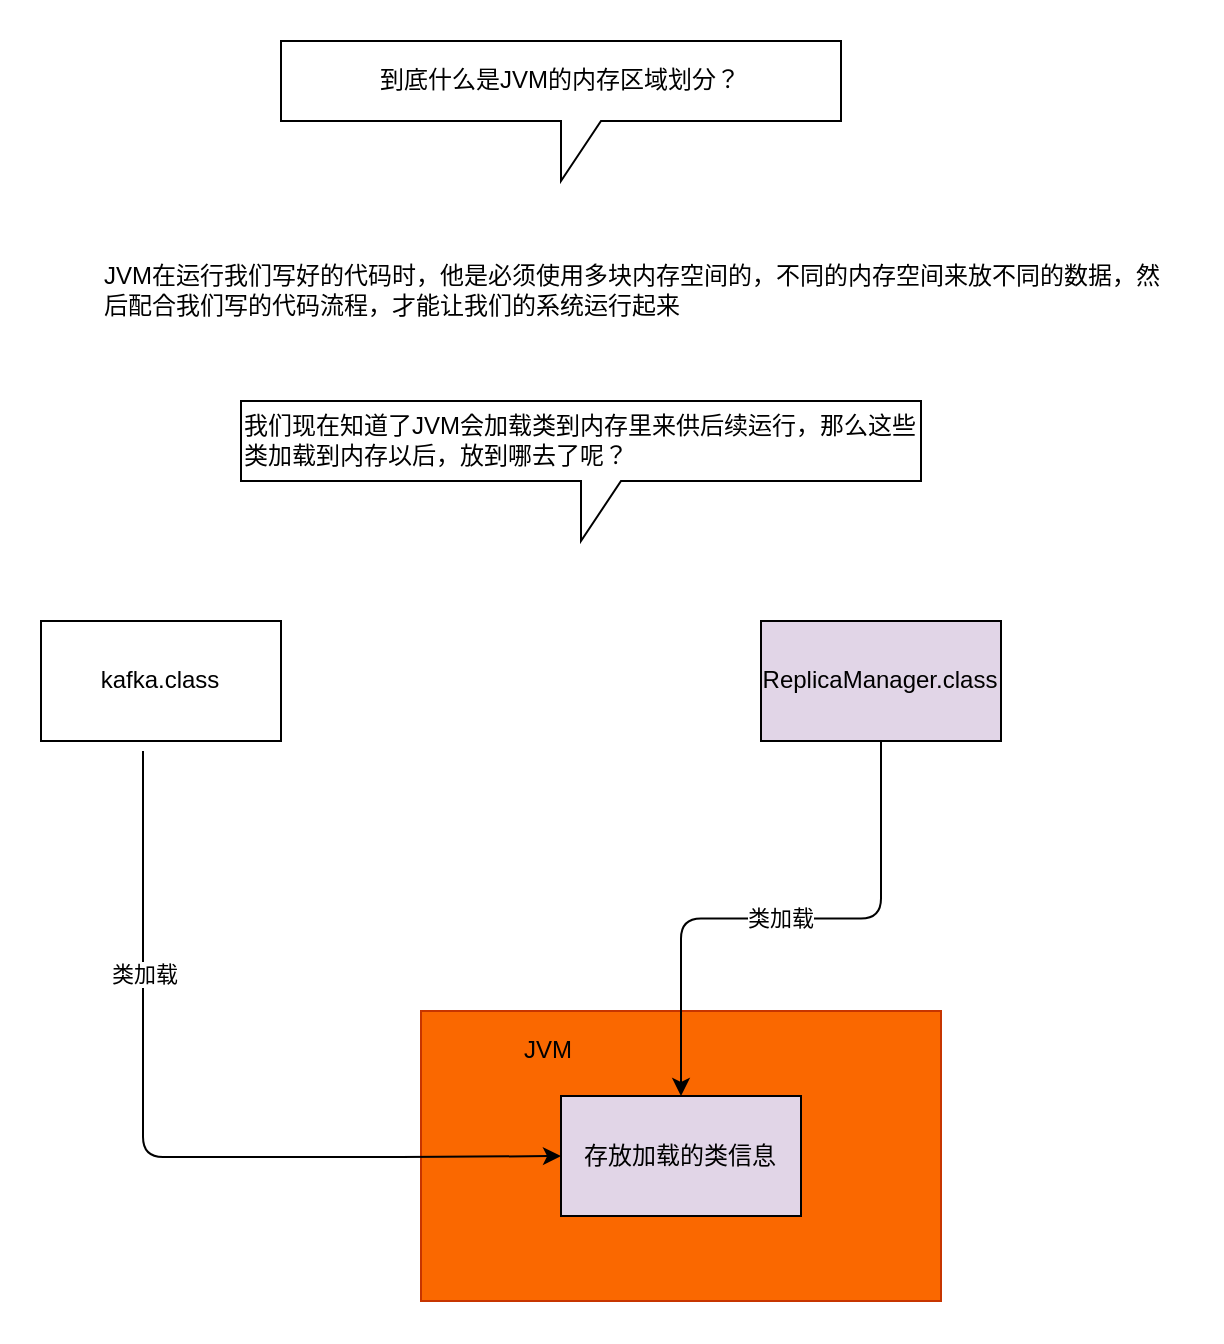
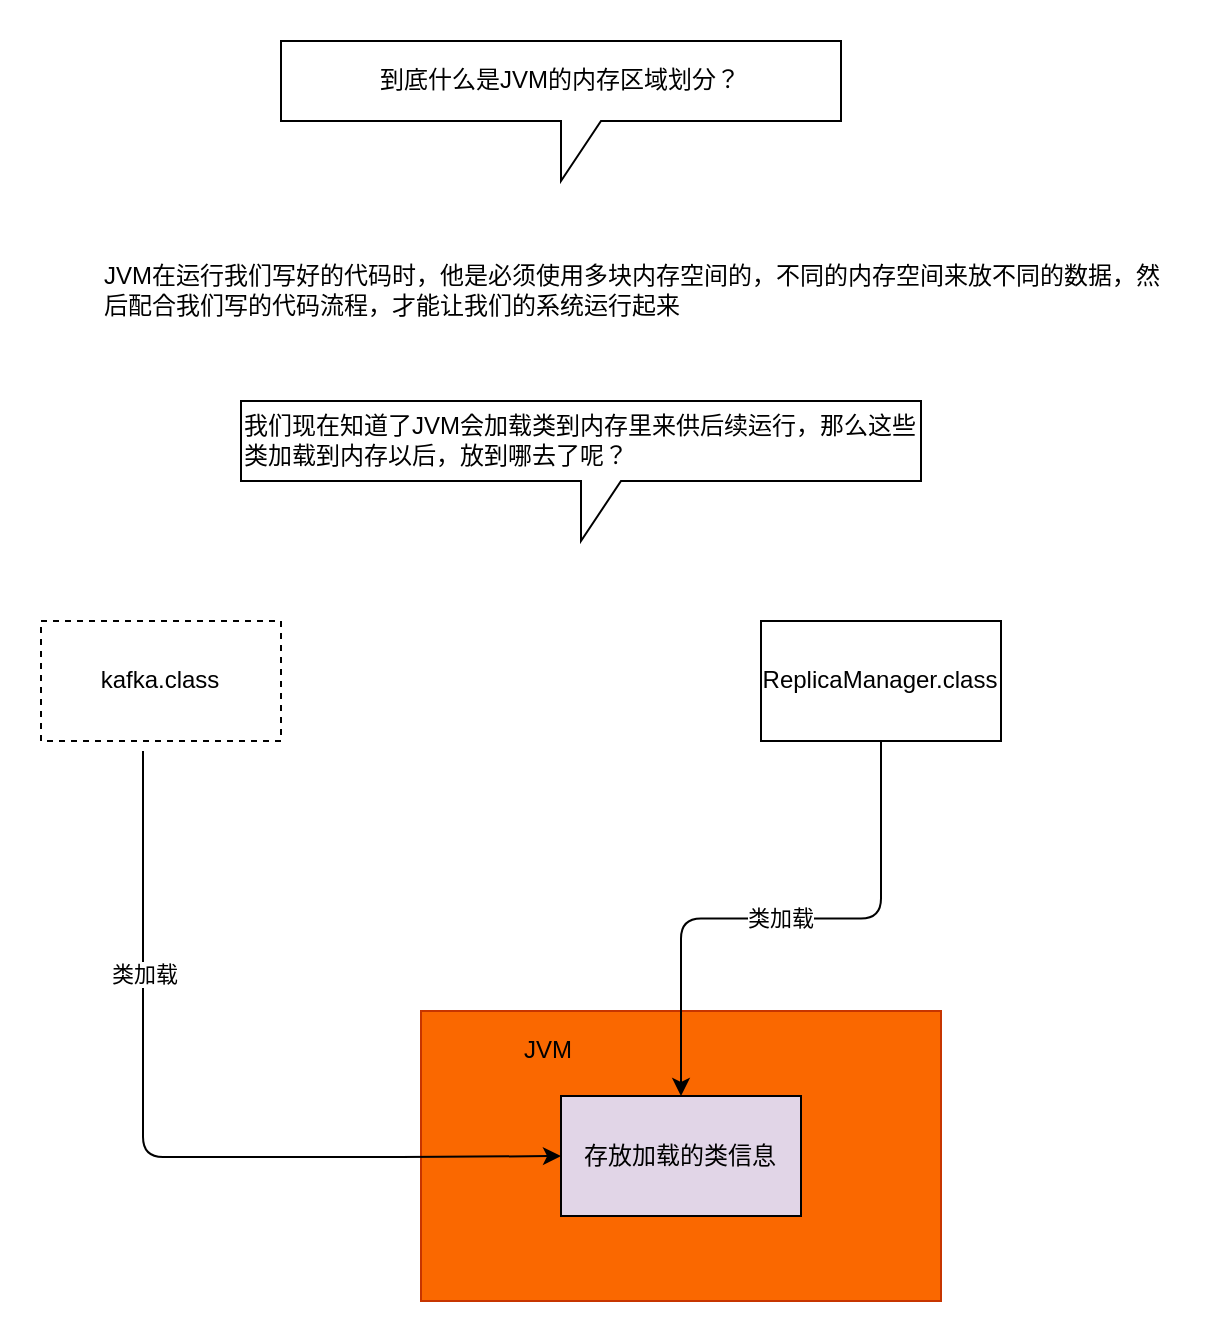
  <mxCell id="0" />
  <mxCell id="1" parent="0" />
  <mxCell id="2" value="到底什么是JVM的内存区域划分？" style="shape=callout;whiteSpace=wrap;html=1;perimeter=calloutPerimeter;" vertex="1" parent="1"><mxGeometry x="140" y="20" width="280" height="70" as="geometry" /></mxCell>
  <mxCell id="3" value="JVM在运行我们写好的代码时，他是必须使用多块内存空间的，不同的内存空间来放不同的数据，然后配合我们写的代码流程，才能让我们的系统运行起来" style="text;html=1;strokeColor=none;fillColor=none;align=left;verticalAlign=middle;whiteSpace=wrap;rounded=0;" vertex="1" parent="1"><mxGeometry x="50" y="130" width="540" height="30" as="geometry" /></mxCell>
  <mxCell id="4" value="我们现在知道了JVM会加载类到内存里来供后续运行，那么这些类加载到内存以后，放到哪去了呢？" style="shape=callout;whiteSpace=wrap;html=1;perimeter=calloutPerimeter;align=left;" vertex="1" parent="1"><mxGeometry x="120" y="200" width="340" height="70" as="geometry" /></mxCell>
- <mxCell id="5" value="kafka.class" style="rounded=0;whiteSpace=wrap;html=1;" vertex="1" parent="1"><mxGeometry x="20" y="310" width="120" height="60" as="geometry" /></mxCell>
- <mxCell id="6" value="ReplicaManager.class" style="rounded=0;whiteSpace=wrap;html=1;fillColor=#e1d5e7;" vertex="1" parent="1"><mxGeometry x="380" y="310" width="120" height="60" as="geometry" /></mxCell>
+ <mxCell id="5" value="kafka.class" style="rounded=0;whiteSpace=wrap;html=1;dashed=1;" vertex="1" parent="1"><mxGeometry x="20" y="310" width="120" height="60" as="geometry" /></mxCell>
+ <mxCell id="6" value="ReplicaManager.class" style="rounded=0;whiteSpace=wrap;html=1;" vertex="1" parent="1"><mxGeometry x="380" y="310" width="120" height="60" as="geometry" /></mxCell>
  <mxCell id="7" value="" style="rounded=0;whiteSpace=wrap;html=1;fillColor=#fa6800;strokeColor=#C73500;fontColor=#000000;align=center;" vertex="1" parent="1"><mxGeometry x="210" y="505" width="260" height="145" as="geometry" /></mxCell>
  <mxCell id="8" value="存放加载的类信息" style="rounded=0;whiteSpace=wrap;html=1;align=center;fillColor=#e1d5e7;" vertex="1" parent="1"><mxGeometry x="280" y="547.5" width="120" height="60" as="geometry" /></mxCell>
  <mxCell id="9" value="JVM" style="text;html=1;strokeColor=none;fillColor=none;align=center;verticalAlign=middle;whiteSpace=wrap;rounded=0;" vertex="1" parent="1"><mxGeometry x="254" y="515" width="40" height="20" as="geometry" /></mxCell>
  <mxCell id="10" value="" style="endArrow=classic;html=1;entryX=0;entryY=0.5;entryDx=0;entryDy=0;exitX=0.425;exitY=1.083;exitDx=0;exitDy=0;exitPerimeter=0;edgeStyle=orthogonalEdgeStyle;" edge="1" parent="1" source="5" target="8"><mxGeometry width="50" height="50" relative="1" as="geometry"><mxPoint x="20" y="530" as="sourcePoint" /><mxPoint x="70" y="480" as="targetPoint" /><Array as="points"><mxPoint x="71" y="578" /><mxPoint x="210" y="578" /></Array></mxGeometry></mxCell>
  <mxCell id="11" value="类加载" style="edgeLabel;html=1;align=center;verticalAlign=middle;resizable=0;points=[];" vertex="1" connectable="0" parent="10"><mxGeometry x="-0.456" relative="1" as="geometry"><mxPoint as="offset" /></mxGeometry></mxCell>
  <mxCell id="12" value="类加载" style="endArrow=classic;html=1;entryX=0.5;entryY=0;entryDx=0;entryDy=0;edgeStyle=orthogonalEdgeStyle;" edge="1" parent="1" source="6" target="8"><mxGeometry width="50" height="50" relative="1" as="geometry"><mxPoint x="410" y="470" as="sourcePoint" /><mxPoint x="460" y="420" as="targetPoint" /></mxGeometry></mxCell>
